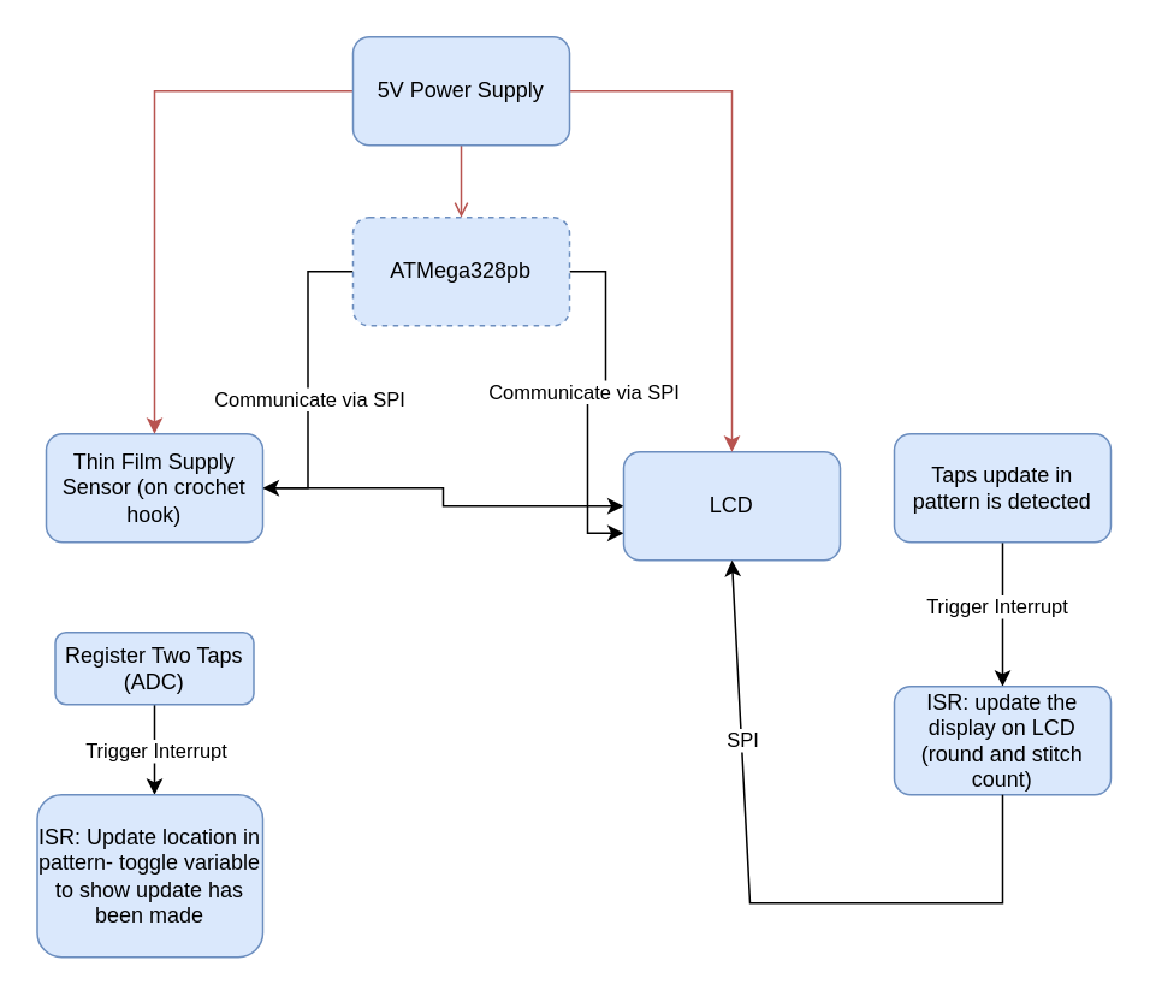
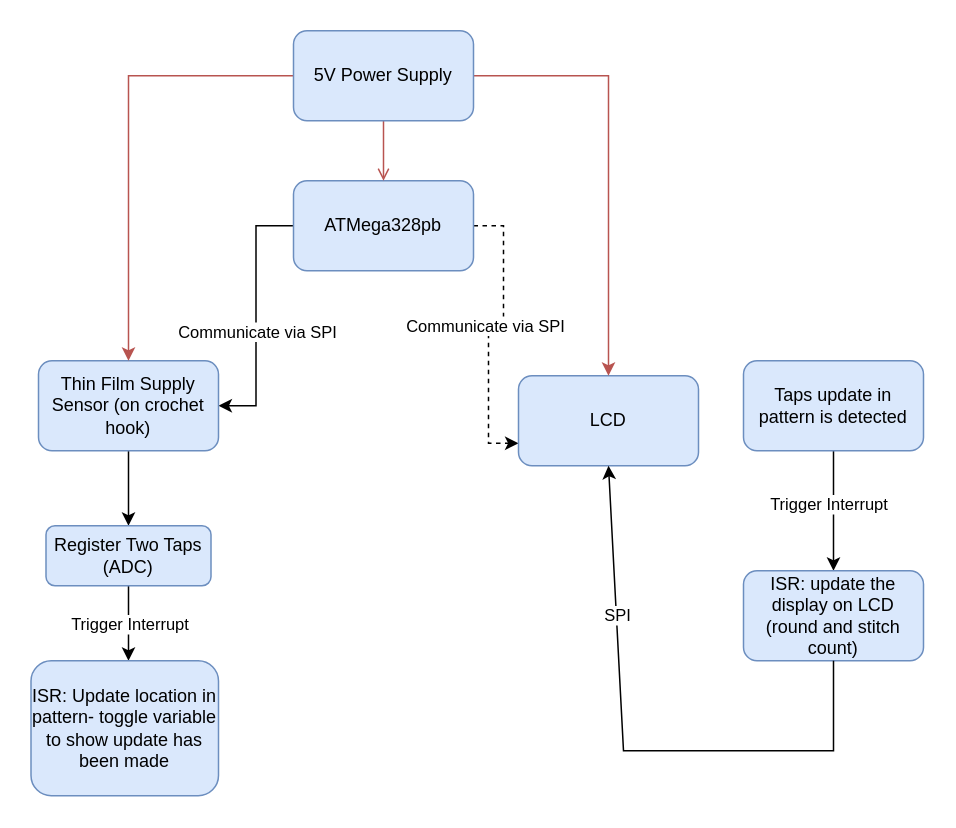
  <mxCell id="0" />
  <mxCell id="1" parent="0" />
  <mxCell id="2" style="edgeStyle=orthogonalEdgeStyle;rounded=0;orthogonalLoop=1;jettySize=auto;html=1;entryX=1;entryY=0.5;entryDx=0;entryDy=0;" edge="1" parent="1" source="6" target="8"><mxGeometry relative="1" as="geometry" /></mxCell>
  <mxCell id="3" value="Communicate via SPI" style="edgeLabel;html=1;align=center;verticalAlign=middle;resizable=0;points=[];" vertex="1" connectable="0" parent="2"><mxGeometry x="0.118" relative="1" as="geometry"><mxPoint as="offset" /></mxGeometry></mxCell>
- <mxCell id="4" style="edgeStyle=orthogonalEdgeStyle;rounded=0;orthogonalLoop=1;jettySize=auto;html=1;entryX=0;entryY=0.75;entryDx=0;entryDy=0;" edge="1" parent="1" source="6" target="9"><mxGeometry relative="1" as="geometry" /></mxCell>
+ <mxCell id="4" style="edgeStyle=orthogonalEdgeStyle;rounded=0;orthogonalLoop=1;jettySize=auto;html=1;entryX=0;entryY=0.75;entryDx=0;entryDy=0;dashed=1;" edge="1" parent="1" source="6" target="9"><mxGeometry relative="1" as="geometry" /></mxCell>
  <mxCell id="5" value="Communicate via SPI" style="edgeLabel;html=1;align=center;verticalAlign=middle;resizable=0;points=[];" vertex="1" connectable="0" parent="4"><mxGeometry x="-0.017" y="-3" relative="1" as="geometry"><mxPoint as="offset" /></mxGeometry></mxCell>
- <mxCell id="6" value="ATMega328pb" style="rounded=1;whiteSpace=wrap;html=1;fillColor=#dae8fc;strokeColor=#6c8ebf;dashed=1;" vertex="1" parent="1"><mxGeometry x="195" y="120" width="120" height="60" as="geometry" /></mxCell>
- <mxCell id="7" style="edgeStyle=orthogonalEdgeStyle;rounded=0;orthogonalLoop=1;jettySize=auto;html=1;" edge="1" parent="1" source="8" target="9"><mxGeometry relative="1" as="geometry" /></mxCell>
+ <mxCell id="6" value="ATMega328pb" style="rounded=1;whiteSpace=wrap;html=1;fillColor=#dae8fc;strokeColor=#6c8ebf;" vertex="1" parent="1"><mxGeometry x="195" y="120" width="120" height="60" as="geometry" /></mxCell>
+ <mxCell id="7" style="edgeStyle=orthogonalEdgeStyle;rounded=0;orthogonalLoop=1;jettySize=auto;html=1;entryX=0.5;entryY=0;entryDx=0;entryDy=0;" edge="1" parent="1" source="8" target="16"><mxGeometry relative="1" as="geometry" /></mxCell>
  <mxCell id="8" value="Thin Film Supply Sensor (on crochet hook)" style="rounded=1;whiteSpace=wrap;html=1;fillColor=#dae8fc;strokeColor=#6c8ebf;" vertex="1" parent="1"><mxGeometry x="25" y="240" width="120" height="60" as="geometry" /></mxCell>
  <mxCell id="9" value="LCD" style="rounded=1;whiteSpace=wrap;html=1;fillColor=#dae8fc;strokeColor=#6c8ebf;" vertex="1" parent="1"><mxGeometry x="345" y="250" width="120" height="60" as="geometry" /></mxCell>
  <mxCell id="10" value="" style="edgeStyle=orthogonalEdgeStyle;rounded=0;orthogonalLoop=1;jettySize=auto;html=1;fillColor=#f8cecc;strokeColor=#b85450;endArrow=open;" edge="1" parent="1" source="13" target="6"><mxGeometry relative="1" as="geometry" /></mxCell>
  <mxCell id="11" style="edgeStyle=orthogonalEdgeStyle;rounded=0;orthogonalLoop=1;jettySize=auto;html=1;entryX=0.5;entryY=0;entryDx=0;entryDy=0;fillColor=#f8cecc;strokeColor=#b85450;" edge="1" parent="1" source="13" target="8"><mxGeometry relative="1" as="geometry" /></mxCell>
  <mxCell id="12" style="edgeStyle=orthogonalEdgeStyle;rounded=0;orthogonalLoop=1;jettySize=auto;html=1;entryX=0.5;entryY=0;entryDx=0;entryDy=0;fillColor=#f8cecc;strokeColor=#b85450;" edge="1" parent="1" source="13" target="9"><mxGeometry relative="1" as="geometry"><mxPoint x="375" y="60" as="targetPoint" /></mxGeometry></mxCell>
  <mxCell id="13" value="5V Power Supply" style="rounded=1;whiteSpace=wrap;html=1;fillColor=#dae8fc;strokeColor=#6c8ebf;" vertex="1" parent="1"><mxGeometry x="195" y="20" width="120" height="60" as="geometry" /></mxCell>
  <mxCell id="14" style="edgeStyle=orthogonalEdgeStyle;rounded=0;orthogonalLoop=1;jettySize=auto;html=1;" edge="1" parent="1" source="16"><mxGeometry relative="1" as="geometry"><mxPoint x="85" y="440" as="targetPoint" /></mxGeometry></mxCell>
  <mxCell id="15" value="Trigger Interrupt" style="edgeLabel;html=1;align=center;verticalAlign=middle;resizable=0;points=[];" vertex="1" connectable="0" parent="14"><mxGeometry x="-0.013" relative="1" as="geometry"><mxPoint as="offset" /></mxGeometry></mxCell>
  <mxCell id="16" value="Register Two Taps&lt;div&gt;(ADC)&lt;/div&gt;" style="rounded=1;whiteSpace=wrap;html=1;fillColor=#dae8fc;strokeColor=#6c8ebf;" vertex="1" parent="1"><mxGeometry x="30" y="350" width="110" height="40" as="geometry" /></mxCell>
  <mxCell id="17" value="ISR: Update location in pattern- toggle variable to show update has been made" style="rounded=1;whiteSpace=wrap;html=1;fillColor=#dae8fc;strokeColor=#6c8ebf;" vertex="1" parent="1"><mxGeometry x="20" y="440" width="125" height="90" as="geometry" /></mxCell>
  <mxCell id="18" style="edgeStyle=orthogonalEdgeStyle;rounded=0;orthogonalLoop=1;jettySize=auto;html=1;" edge="1" parent="1" source="20"><mxGeometry relative="1" as="geometry"><mxPoint x="555" y="380" as="targetPoint" /></mxGeometry></mxCell>
  <mxCell id="19" value="Trigger Interrupt" style="edgeLabel;html=1;align=center;verticalAlign=middle;resizable=0;points=[];" vertex="1" connectable="0" parent="18"><mxGeometry x="-0.131" y="-4" relative="1" as="geometry"><mxPoint as="offset" /></mxGeometry></mxCell>
  <mxCell id="20" value="Taps update in pattern is detected" style="rounded=1;whiteSpace=wrap;html=1;fillColor=#dae8fc;strokeColor=#6c8ebf;" vertex="1" parent="1"><mxGeometry x="495" y="240" width="120" height="60" as="geometry" /></mxCell>
  <mxCell id="21" value="ISR: update the display on LCD (round and stitch count)" style="rounded=1;whiteSpace=wrap;html=1;fillColor=#dae8fc;strokeColor=#6c8ebf;" vertex="1" parent="1"><mxGeometry x="495" y="380" width="120" height="60" as="geometry" /></mxCell>
  <mxCell id="22" value="" style="endArrow=classic;html=1;rounded=0;exitX=0.5;exitY=1;exitDx=0;exitDy=0;entryX=0.5;entryY=1;entryDx=0;entryDy=0;" edge="1" parent="1" source="21" target="9"><mxGeometry width="50" height="50" relative="1" as="geometry"><mxPoint x="495" y="490" as="sourcePoint" /><mxPoint x="265" y="260" as="targetPoint" /><Array as="points"><mxPoint x="555" y="500" /><mxPoint x="415" y="500" /></Array></mxGeometry></mxCell>
  <mxCell id="23" value="SPI" style="edgeLabel;html=1;align=center;verticalAlign=middle;resizable=0;points=[];" vertex="1" connectable="0" parent="22"><mxGeometry x="0.512" y="-5" relative="1" as="geometry"><mxPoint x="-5" y="5" as="offset" /></mxGeometry></mxCell>
